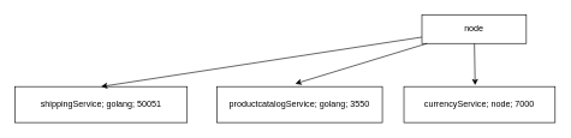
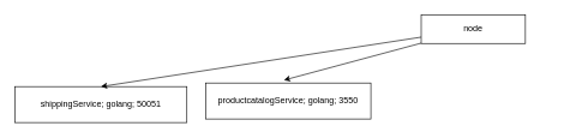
  <mxCell id="0" />
  <mxCell id="1" parent="0" />
  <mxCell id="2" value="shippingService; golang; 50051" style="rounded=0;whiteSpace=wrap;html=1;" vertex="1" parent="1"><mxGeometry x="20" y="120" width="239" height="50" as="geometry" /></mxCell>
  <mxCell id="3" style="edgeStyle=none;html=1;entryX=0.5;entryY=0;entryDx=0;entryDy=0;" edge="1" parent="1" source="4" target="2"><mxGeometry relative="1" as="geometry" /></mxCell>
  <mxCell id="4" value="node" style="rounded=0;whiteSpace=wrap;html=1;" vertex="1" parent="1"><mxGeometry x="585" y="20" width="145" height="40" as="geometry" /></mxCell>
- <mxCell id="5" value="productcatalogService; golang; 3550" style="rounded=0;whiteSpace=wrap;html=1;" vertex="1" parent="1"><mxGeometry x="300" y="120" width="230" height="50" as="geometry" /></mxCell>
+ <mxCell id="5" value="productcatalogService; golang; 3550" style="rounded=0;whiteSpace=wrap;html=1;" vertex="1" parent="1"><mxGeometry x="285" y="115" width="230" height="50" as="geometry" /></mxCell>
  <mxCell id="6" style="edgeStyle=none;html=1;entryX=0.474;entryY=-0.08;entryDx=0;entryDy=0;entryPerimeter=0;" edge="1" parent="1" source="4" target="5"><mxGeometry relative="1" as="geometry" /></mxCell>
- <mxCell id="7" value="currencyService; node; 7000" style="rounded=0;whiteSpace=wrap;html=1;" vertex="1" parent="1"><mxGeometry x="560" y="120" width="210" height="50" as="geometry" /></mxCell>
- <mxCell id="8" style="edgeStyle=none;html=1;entryX=0.471;entryY=-0.04;entryDx=0;entryDy=0;entryPerimeter=0;" edge="1" parent="1" source="4" target="7"><mxGeometry relative="1" as="geometry" /></mxCell>
